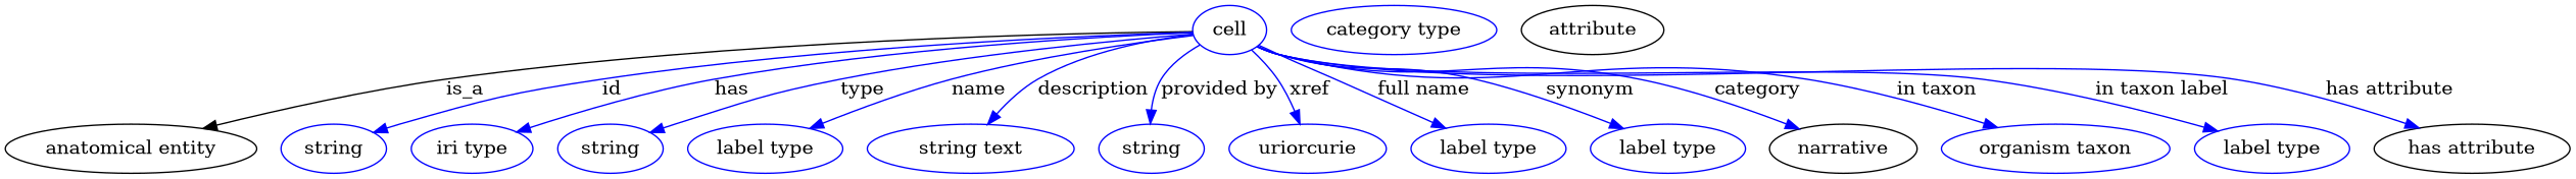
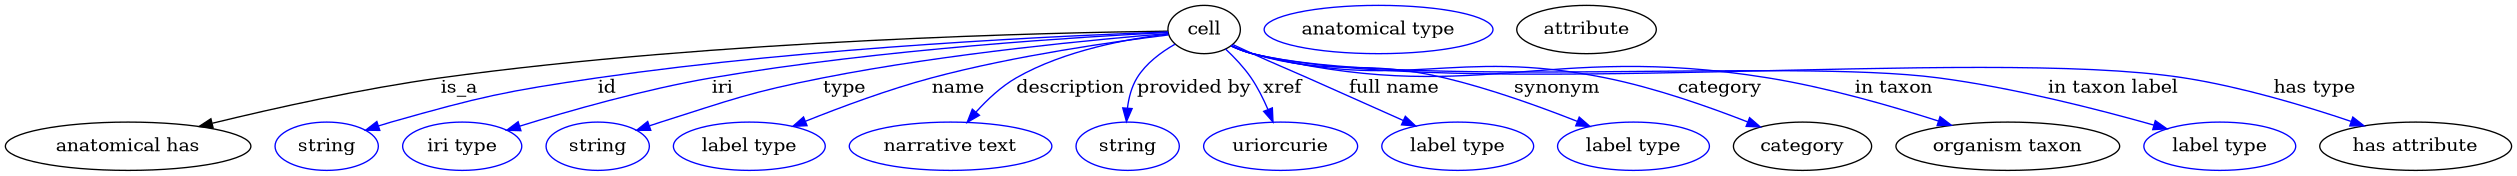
  digraph {
    node [color=blue]
    edge [color=blue style=solid]
-   n1 [height=0.5 label=cell width=0.75]
-   "anatomical entity" [height=0.5 width=2.5456 color=""]
+   n1 [height=0.5 label=cell width=0.75 color=""]
+   "anatomical entity" [height=0.5 width=2.5456 label="anatomical has" color=""]
    n3 [height=0.5 label=string width=1.0652]
    n4 [height=0.5 label="iri type" width=1.2277]
    n5 [height=0.5 label=string width=1.0652]
    n6 [height=0.5 label="label type" width=1.5707]
-   n7 [height=0.5 label="string text" width=2.0943]
+   n7 [height=0.5 label="narrative text" width=2.0943]
    n8 [height=0.5 label=string width=1.0652]
    n9 [height=0.5 label=uriorcurie width=1.5887]
    n10 [height=0.5 label="label type" width=1.5707]
    n11 [height=0.5 label="label type" width=1.5707]
-   category [height=0.5 width=1.4263 label=narrative color=""]
-   n13 [height=0.5 label="organism taxon" width=2.3109]
+   category [height=0.5 width=1.4263 color=""]
+   n13 [color=black height=0.5 label="organism taxon" width=2.3109]
    n14 [height=0.5 label="label type" width=1.5707]
    "has attribute" [height=0.5 width=1.9859 color=""]
-   n16 [height=0.5 label="category type" width=2.0762]
+   n16 [height=0.5 label="anatomical type" width=2.0762]
    n17 [color=black height=0.5 label=attribute width=1.4443]
    n1 -> "anatomical entity" [label=is_a color="" style=""]
    n1 -> n3 [label=id]
-   n1 -> n4 [label=has]
+   n1 -> n4 [label=iri]
    n1 -> n5 [label=type]
    n1 -> n6 [label=name]
    n1 -> n7 [label=description]
    n1 -> n8 [label="provided by"]
    n1 -> n9 [label=xref]
    n1 -> n10 [label="full name"]
    n1 -> n11 [label=synonym]
    n1 -> category [label=category]
    n1 -> n13 [label="in taxon"]
    n1 -> n14 [label="in taxon label"]
-   n1 -> "has attribute" [label="has attribute"]
+   n1 -> "has attribute" [label="has type"]
  }
